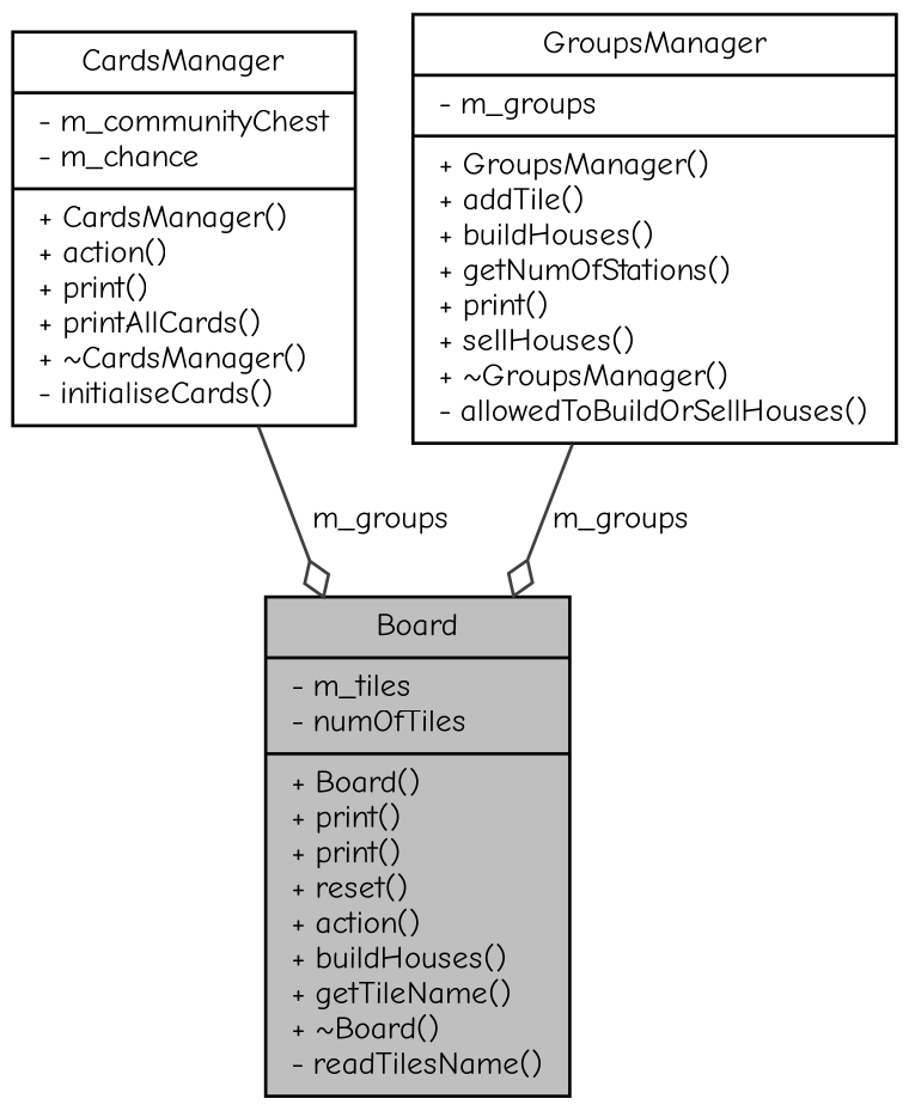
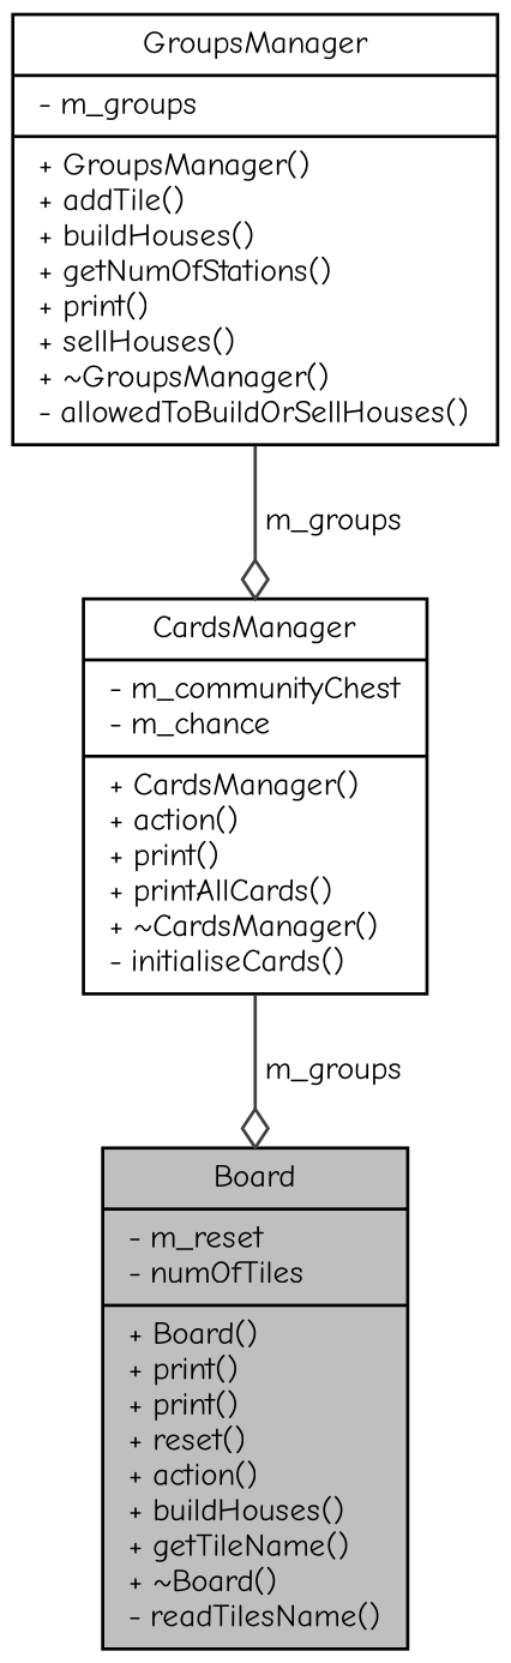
  digraph {
    fontname="Comic Neue"
    node [color=black fillcolor=white fontname="Comic Neue" fontsize=10 shape=record style=filled]
    edge [arrowhead=odiamond color=grey25 fontname="Comic Neue" fontsize=10 labelfontname=FreeSans labelfontsize=10 style=solid]
-   n1 [fillcolor=grey75 fontcolor=black height=0.2 label="{Board\n|- m_tiles\l- numOfTiles\l|+ Board()\l+ print()\l+ print()\l+ reset()\l+ action()\l+ buildHouses()\l+ getTileName()\l+ ~Board()\l- readTilesName()\l}" width=0.4]
+   n1 [fillcolor=grey75 fontcolor=black height=0.2 label="{Board\n|- m_reset\l- numOfTiles\l|+ Board()\l+ print()\l+ print()\l+ reset()\l+ action()\l+ buildHouses()\l+ getTileName()\l+ ~Board()\l- readTilesName()\l}" width=0.4]
    n2 [height=0.2 label="{CardsManager\n|- m_communityChest\l- m_chance\l|+ CardsManager()\l+ action()\l+ print()\l+ printAllCards()\l+ ~CardsManager()\l- initialiseCards()\l}" width=0.4]
    n3 [height=0.2 label="{GroupsManager\n|- m_groups\l|+ GroupsManager()\l+ addTile()\l+ buildHouses()\l+ getNumOfStations()\l+ print()\l+ sellHouses()\l+ ~GroupsManager()\l- allowedToBuildOrSellHouses()\l}" width=0.4]
    n2 -> n1 [label=" m_groups"]
-   n3 -> n1 [label=" m_groups"]
+   n3 -> n2 [label=" m_groups"]
  }
